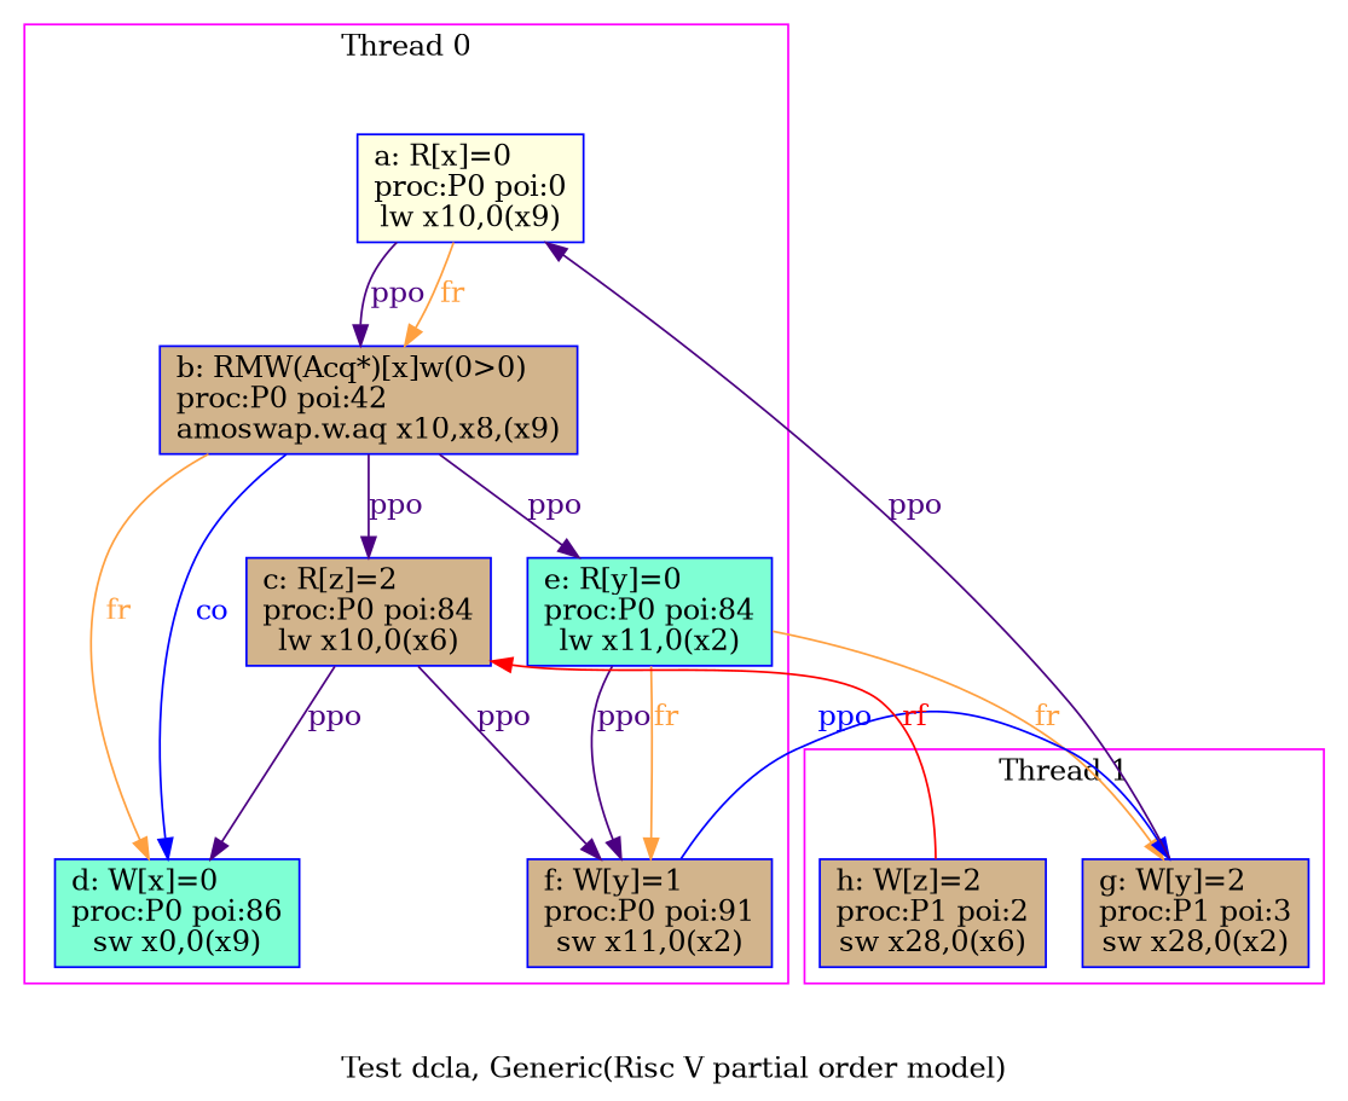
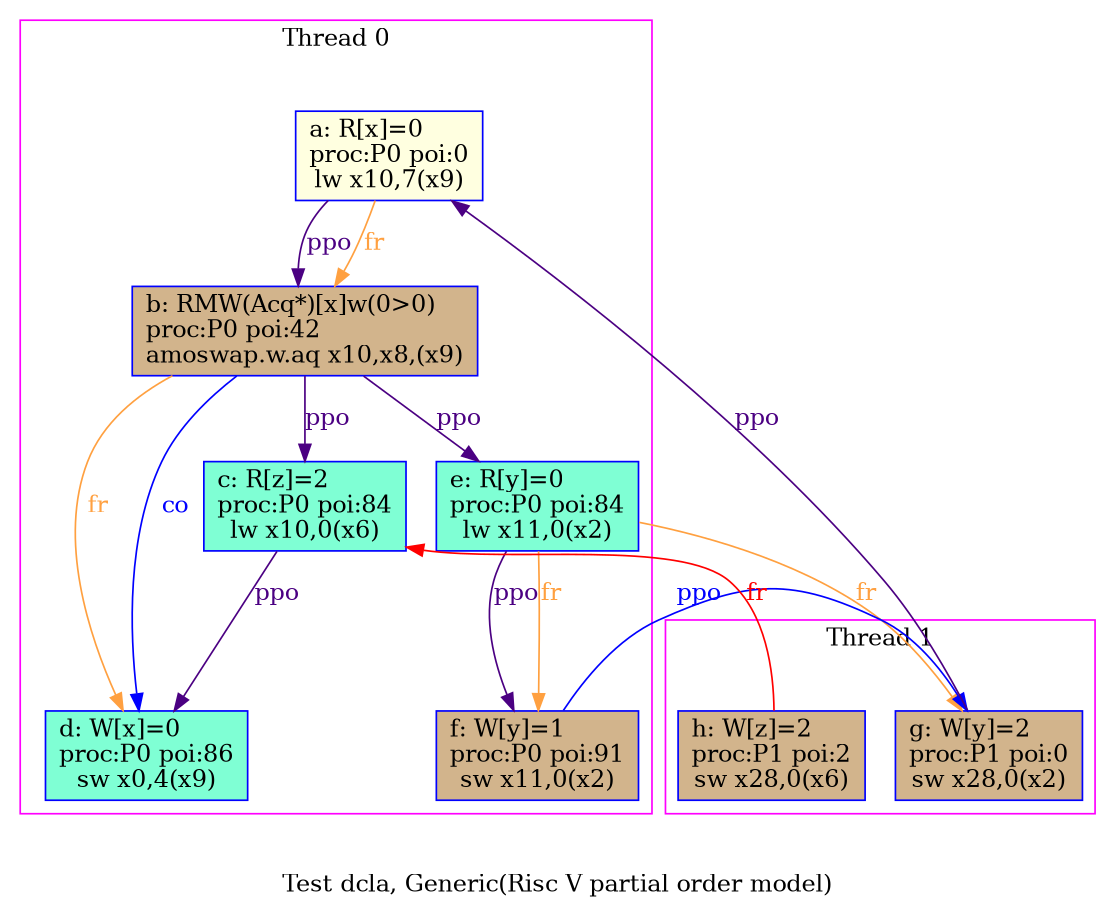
  digraph {
    label="Test dcla, Generic(Risc V partial order model)"
    node [color=blue fillcolor=tan shape=box style=filled]
    edge [color=indigo fontcolor=indigo]
-   n1 [fillcolor=lightyellow label="a: R[x]=0\lproc:P0 poi:0\llw x10,0(x9)"]
+   n1 [fillcolor=lightyellow label="a: R[x]=0\lproc:P0 poi:0\llw x10,7(x9)"]
    n2 [label="b: RMW(Acq*)[x]w(0>0)\lproc:P0 poi:42\lamoswap.w.aq x10,x8,(x9)"]
-   n3 [label="c: R[z]=2\lproc:P0 poi:84\llw x10,0(x6)"]
-   n4 [fillcolor=aquamarine label="d: W[x]=0\lproc:P0 poi:86\lsw x0,0(x9)"]
+   n3 [fillcolor=aquamarine label="c: R[z]=2\lproc:P0 poi:84\llw x10,0(x6)"]
+   n4 [fillcolor=aquamarine label="d: W[x]=0\lproc:P0 poi:86\lsw x0,4(x9)"]
    n5 [fillcolor=aquamarine label="e: R[y]=0\lproc:P0 poi:84\llw x11,0(x2)"]
    n6 [label="f: W[y]=1\lproc:P0 poi:91\lsw x11,0(x2)"]
-   n7 [label="g: W[y]=2\lproc:P1 poi:3\lsw x28,0(x2)"]
+   n7 [label="g: W[y]=2\lproc:P1 poi:0\lsw x28,0(x2)"]
    n8 [label="h: W[z]=2\lproc:P1 poi:2\lsw x28,0(x6)"]
    subgraph cluster_1 {
      color=magenta
      label="Thread 0"
      rank=sink
      shape=box
      n1
      n2
      n3
      n4
      n5
      n6
    }
    subgraph cluster_2 {
      color=magenta
      label="Thread 1"
      rank=sink
      shape=box
      n7
      n8
    }
    n1 -> n2 [label=ppo]
    n1 -> n2 [color="#ffa040" fontcolor="#ffa040" label=fr]
    n2 -> n3 [label=ppo]
    n2 -> n4 [color="#ffa040" fontcolor="#ffa040" label=fr]
    n2 -> n4 [color=blue fontcolor=blue label=co]
    n2 -> n5 [label=ppo]
    n3 -> n4 [label=ppo]
-   n3 -> n6 [label=ppo]
    n5 -> n6 [label=ppo]
    n5 -> n6 [color="#ffa040" fontcolor="#ffa040" label=fr]
    n5 -> n7 [color="#ffa040" fontcolor="#ffa040" label=fr]
    n6 -> n7 [color=blue fontcolor=blue label=ppo]
    n7 -> n1 [label=ppo]
-   n8 -> n3 [color=red fontcolor=red label=rf]
+   n8 -> n3 [color=red fontcolor=red label=fr]
  }
